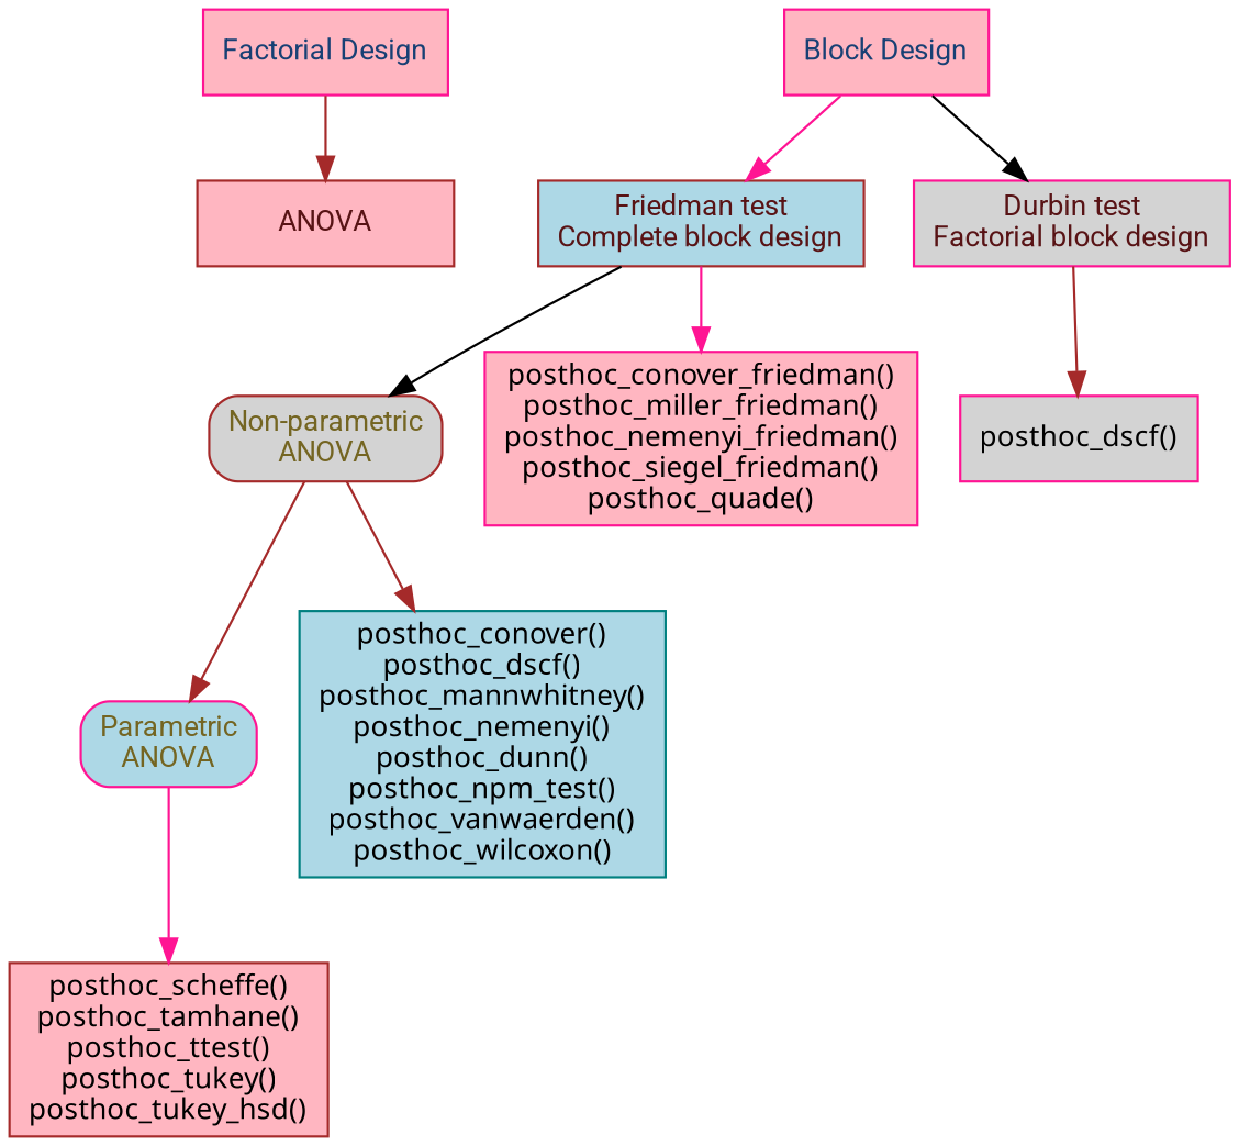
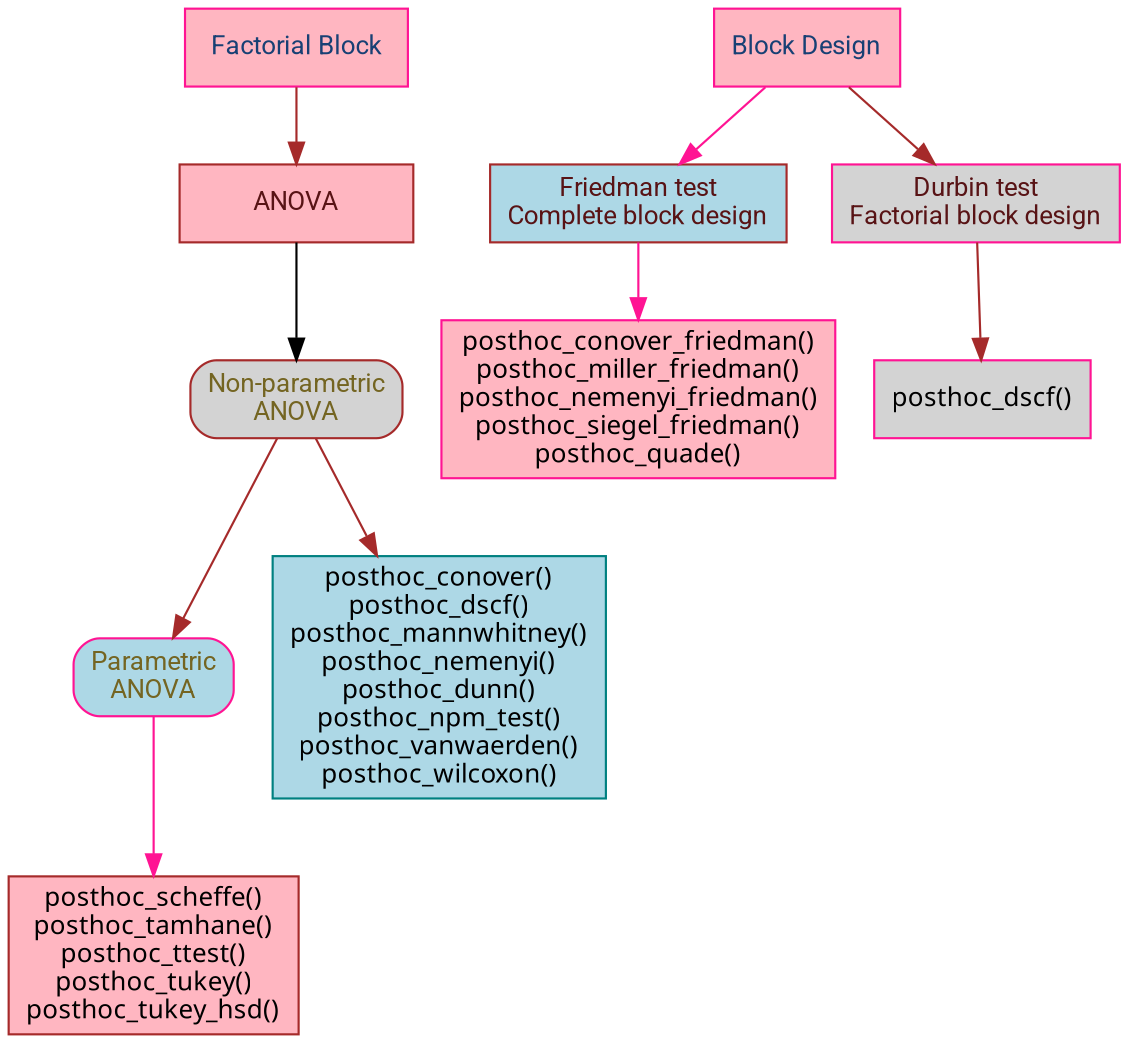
  digraph {
    node [color=deeppink fillcolor=lightpink fontname=Roboto fontsize=12 shape=box style=filled]
    edge [color=brown]
-   n1 [fontcolor="#184074" label="Factorial Design"]
+   n1 [fontcolor="#184074" label="Factorial Block"]
    n2 [color=brown fontcolor="#581315" label=ANOVA width=1.5]
    n3 [color=brown fillcolor=lightgrey fontcolor="#746522" label="Non-parametric\nANOVA" style="rounded,filled" width=0.5]
    n4 [fillcolor=lightblue fontcolor="#746522" label="Parametric\nANOVA" style="rounded,filled" width=0.5]
    n5 [color=brown fontname=Iosevka label="posthoc_scheffe()\nposthoc_tamhane()\nposthoc_ttest()\nposthoc_tukey()\nposthoc_tukey_hsd()"]
    n6 [color=teal fillcolor=lightblue fontname=Iosevka label="posthoc_conover()\nposthoc_dscf()\nposthoc_mannwhitney()\nposthoc_nemenyi()\nposthoc_dunn()\nposthoc_npm_test()\nposthoc_vanwaerden()\nposthoc_wilcoxon()"]
    n7 [fontcolor="#184074" label="Block Design"]
    n8 [color=brown fillcolor=lightblue fontcolor="#581315" label="Friedman test\nComplete block design" width=0.5]
    n9 [fillcolor=lightgrey fontcolor="#581315" label="Durbin test\nFactorial block design" width=0.5]
    n10 [fontname=Iosevka label="posthoc_conover_friedman()\nposthoc_miller_friedman()\nposthoc_nemenyi_friedman()\nposthoc_siegel_friedman()\nposthoc_quade()"]
    n11 [fillcolor=lightgrey fontname=Iosevka label="posthoc_dscf()"]
    n1 -> n2
-   n8 -> n3 [color=black]
+   n2 -> n3 [color=black]
    n3 -> n4
    n3 -> n6
    n4 -> n5 [color=deeppink]
    n7 -> n8 [color=deeppink]
-   n7 -> n9 [color=black]
+   n7 -> n9
    n8 -> n10 [color=deeppink]
    n9 -> n11
  }
